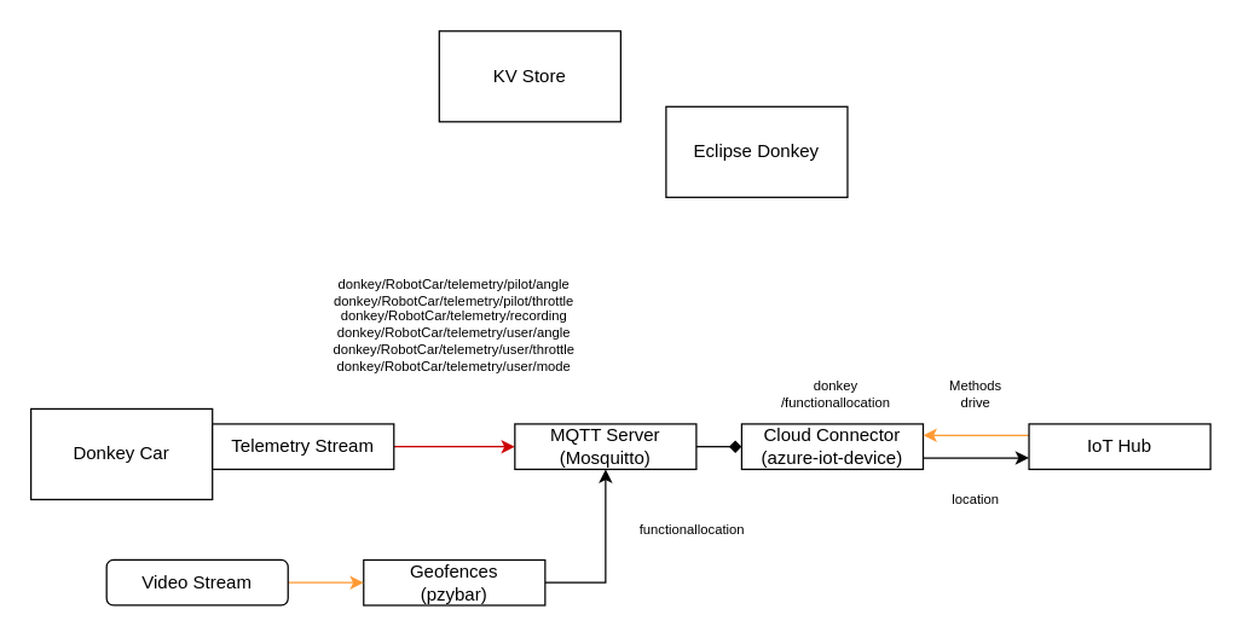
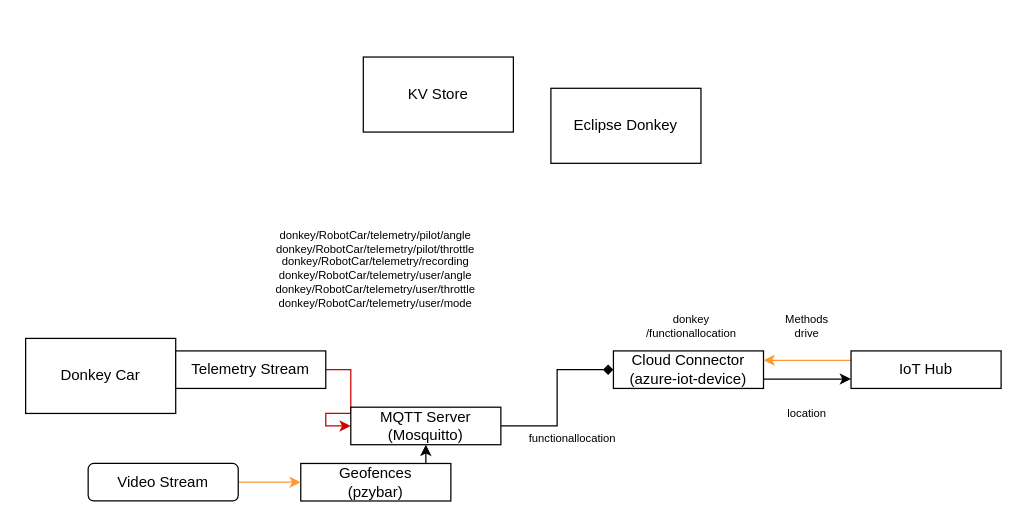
  <mxCell id="0" />
  <mxCell id="1" parent="0" />
  <mxCell id="2" value="Donkey Car" style="rounded=0;whiteSpace=wrap;html=1;" vertex="1" parent="1"><mxGeometry x="20" y="270" width="120" height="60" as="geometry" /></mxCell>
  <mxCell id="3" style="edgeStyle=orthogonalEdgeStyle;rounded=0;orthogonalLoop=1;jettySize=auto;html=1;exitX=1;exitY=0.5;exitDx=0;exitDy=0;entryX=0;entryY=0.5;entryDx=0;entryDy=0;strokeColor=#CC0000;" edge="1" parent="1" source="4" target="10"><mxGeometry relative="1" as="geometry" /></mxCell>
  <mxCell id="4" value="Telemetry Stream" style="rounded=0;whiteSpace=wrap;html=1;" vertex="1" parent="1"><mxGeometry x="140" y="280" width="120" height="30" as="geometry" /></mxCell>
  <mxCell id="5" style="edgeStyle=orthogonalEdgeStyle;rounded=0;orthogonalLoop=1;jettySize=auto;html=1;exitX=1;exitY=0.5;exitDx=0;exitDy=0;entryX=0.5;entryY=1;entryDx=0;entryDy=0;fontSize=9;" edge="1" parent="1" source="6" target="10"><mxGeometry relative="1" as="geometry" /></mxCell>
  <mxCell id="6" value="Geofences&lt;br&gt;(pzybar)" style="rounded=0;whiteSpace=wrap;html=1;" vertex="1" parent="1"><mxGeometry x="240" y="370" width="120" height="30" as="geometry" /></mxCell>
  <mxCell id="7" style="edgeStyle=orthogonalEdgeStyle;rounded=0;orthogonalLoop=1;jettySize=auto;html=1;exitX=1;exitY=0.5;exitDx=0;exitDy=0;entryX=0;entryY=0.5;entryDx=0;entryDy=0;strokeColor=#FF9933;fontSize=9;" edge="1" parent="1" source="8" target="6"><mxGeometry relative="1" as="geometry" /></mxCell>
  <mxCell id="8" value="Video Stream" style="whiteSpace=wrap;html=1;rounded=1;" vertex="1" parent="1"><mxGeometry x="70" y="370" width="120" height="30" as="geometry" /></mxCell>
  <mxCell id="9" style="edgeStyle=orthogonalEdgeStyle;rounded=0;orthogonalLoop=1;jettySize=auto;html=1;exitX=1;exitY=0.5;exitDx=0;exitDy=0;entryX=0;entryY=0.5;entryDx=0;entryDy=0;fontSize=9;endArrow=diamond;" edge="1" parent="1" source="10" target="14"><mxGeometry relative="1" as="geometry" /></mxCell>
- <mxCell id="10" value="MQTT Server&lt;br&gt;(Mosquitto)" style="rounded=0;whiteSpace=wrap;html=1;" vertex="1" parent="1"><mxGeometry x="340" y="280" width="120" height="30" as="geometry" /></mxCell>
+ <mxCell id="10" value="MQTT Server&lt;br&gt;(Mosquitto)" style="rounded=0;whiteSpace=wrap;html=1;" vertex="1" parent="1"><mxGeometry x="280" y="325" width="120" height="30" as="geometry" /></mxCell>
  <mxCell id="11" value="&lt;div&gt;donkey/RobotCar/telemetry/pilot/angle&lt;/div&gt;&lt;div&gt;donkey/RobotCar/telemetry/pilot/throttle&lt;/div&gt;&lt;div&gt;donkey/RobotCar/telemetry/recording&lt;/div&gt;&lt;div&gt;donkey/RobotCar/telemetry/user/angle&lt;/div&gt;&lt;div&gt;donkey/RobotCar/telemetry/user/throttle&lt;/div&gt;&lt;div&gt;donkey/RobotCar/telemetry/user/mode&lt;/div&gt;&lt;div&gt;&lt;br&gt;&lt;/div&gt;" style="text;html=1;strokeColor=none;fillColor=none;align=center;verticalAlign=middle;whiteSpace=wrap;rounded=0;fontSize=9;" vertex="1" parent="1"><mxGeometry x="210" y="180" width="180" height="80" as="geometry" /></mxCell>
  <mxCell id="12" value="&lt;div&gt;functionallocation&lt;/div&gt;" style="text;html=1;strokeColor=none;fillColor=none;align=center;verticalAlign=middle;whiteSpace=wrap;rounded=0;fontSize=9;" vertex="1" parent="1"><mxGeometry x="410" y="340" width="95" height="20" as="geometry" /></mxCell>
  <mxCell id="13" style="edgeStyle=orthogonalEdgeStyle;rounded=0;orthogonalLoop=1;jettySize=auto;html=1;fontSize=9;entryX=0;entryY=0.75;entryDx=0;entryDy=0;exitX=1;exitY=0.75;exitDx=0;exitDy=0;" edge="1" parent="1" source="14" target="16"><mxGeometry relative="1" as="geometry" /></mxCell>
  <mxCell id="14" value="Cloud Connector&lt;br&gt;(azure-iot-device)" style="rounded=0;whiteSpace=wrap;html=1;" vertex="1" parent="1"><mxGeometry x="490" y="280" width="120" height="30" as="geometry" /></mxCell>
  <mxCell id="15" style="edgeStyle=orthogonalEdgeStyle;rounded=0;orthogonalLoop=1;jettySize=auto;html=1;exitX=0;exitY=0.25;exitDx=0;exitDy=0;fontSize=9;entryX=1;entryY=0.25;entryDx=0;entryDy=0;strokeColor=#FF9933;" edge="1" parent="1" source="16" target="14"><mxGeometry relative="1" as="geometry" /></mxCell>
  <mxCell id="16" value="IoT Hub" style="rounded=0;whiteSpace=wrap;html=1;" vertex="1" parent="1"><mxGeometry x="680" y="280" width="120" height="30" as="geometry" /></mxCell>
  <mxCell id="17" value="&lt;div&gt;donkey&lt;/div&gt;&lt;div&gt;/functionallocation&lt;/div&gt;" style="text;html=1;strokeColor=none;fillColor=none;align=center;verticalAlign=middle;whiteSpace=wrap;rounded=0;fontSize=9;" vertex="1" parent="1"><mxGeometry x="505" y="250" width="95" height="20" as="geometry" /></mxCell>
  <mxCell id="18" value="&lt;div&gt;Methods&lt;/div&gt;&lt;div&gt;drive&lt;/div&gt;" style="text;html=1;strokeColor=none;fillColor=none;align=center;verticalAlign=middle;whiteSpace=wrap;rounded=0;fontSize=9;" vertex="1" parent="1"><mxGeometry x="610" y="250" width="70" height="20" as="geometry" /></mxCell>
  <mxCell id="19" value="&lt;div&gt;&lt;span style=&quot;background-color: initial;&quot;&gt;location&lt;/span&gt;&lt;br&gt;&lt;/div&gt;" style="text;html=1;strokeColor=none;fillColor=none;align=center;verticalAlign=middle;whiteSpace=wrap;rounded=0;fontSize=9;" vertex="1" parent="1"><mxGeometry x="610" y="320" width="70" height="20" as="geometry" /></mxCell>
  <mxCell id="20" value="Eclipse Donkey" style="rounded=0;whiteSpace=wrap;html=1;" vertex="1" parent="1"><mxGeometry x="440" y="70" width="120" height="60" as="geometry" /></mxCell>
- <mxCell id="21" value="KV Store" style="rounded=0;whiteSpace=wrap;html=1;" vertex="1" parent="1"><mxGeometry x="290" y="20" width="120" height="60" as="geometry" /></mxCell>
+ <mxCell id="21" value="KV Store" style="rounded=0;whiteSpace=wrap;html=1;" vertex="1" parent="1"><mxGeometry x="290" y="45" width="120" height="60" as="geometry" /></mxCell>
